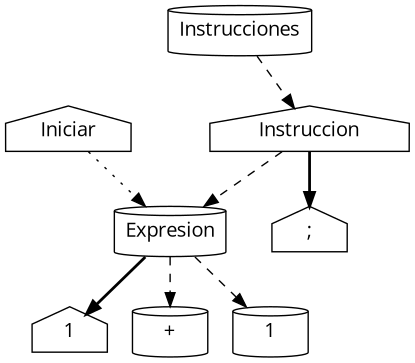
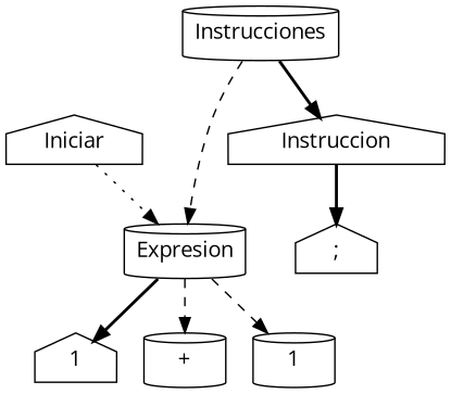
  digraph {
    fontname="Open Sans"
    node [fontname="Open Sans" shape=house]
    edge [fontname="Open Sans" style=dashed]
    n1 [label=Iniciar]
    n2 [label=Expresion shape=cylinder]
    n3 [label=Instrucciones shape=cylinder]
    n4 [label=Instruccion]
    n5 [label=";"]
    n6 [label=1]
    n7 [label="+" shape=cylinder]
    n8 [label=1 shape=cylinder]
    n1 -> n2 [style=dotted]
    n2 -> n6 [style=bold]
    n2 -> n7
    n2 -> n8
-   n3 -> n4
-   n4 -> n2
+   n3 -> n4 [style=bold]
+   n3 -> n2
    n4 -> n5 [style=bold]
  }
